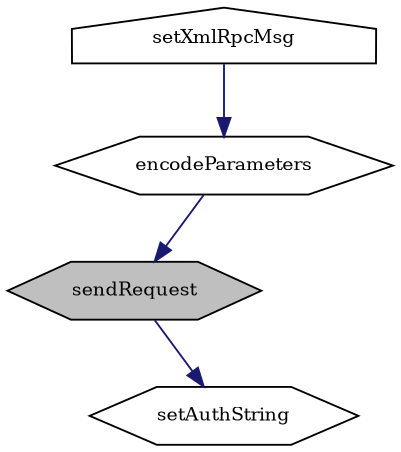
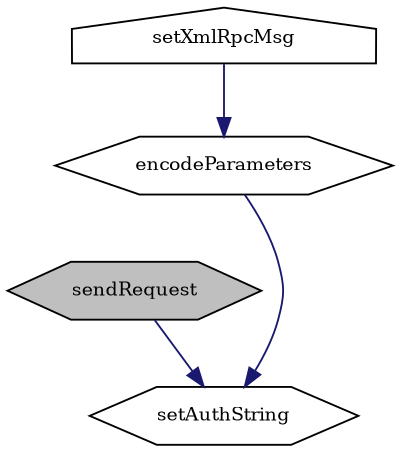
  digraph {
    fontname="DejaVu Serif"
    rankdir=TB
    node [color=black fillcolor=white fontname="DejaVu Serif" fontsize=10 shape=hexagon style=filled]
    edge [color=midnightblue fontname="DejaVu Serif" fontsize=10 labelfontname=Helvetica labelfontsize=10 style=solid]
    n1 [fillcolor=grey75 fontcolor=black height=0.2 label=sendRequest width=0.4]
    n2 [height=0.2 label=setAuthString width=0.4]
    n3 [height=0.2 label=setXmlRpcMsg shape=house width=0.4]
    n4 [height=0.2 label=encodeParameters width=0.4]
    n1 -> n2
    n3 -> n4
-   n4 -> n1
+   n4 -> n2
  }
